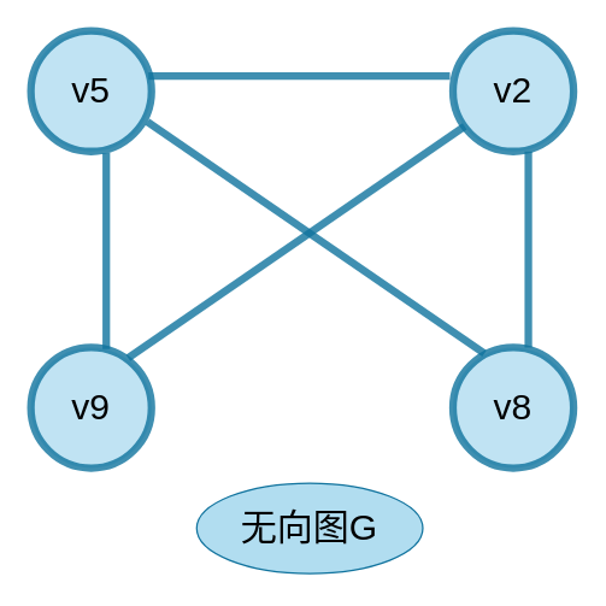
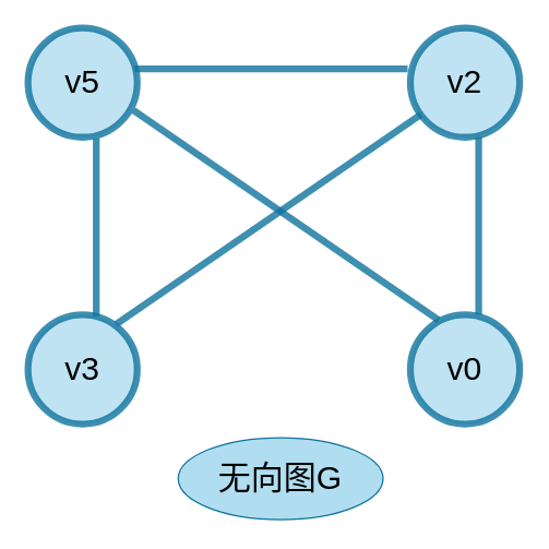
  <mxCell id="0" />
  <mxCell id="1" parent="0" />
  <mxCell id="2" value="&lt;font style=&quot;font-size: 24px;&quot;&gt;v5&lt;/font&gt;" style="ellipse;whiteSpace=wrap;html=1;aspect=fixed;strokeWidth=5;strokeColor=#10739e;shadow=0;opacity=80;snapToPoint=1;fixDash=0;metaEdit=0;backgroundOutline=0;fillColor=#b1ddf0;" parent="1" vertex="1"><mxGeometry x="20" y="20" width="80" height="80" as="geometry" /></mxCell>
- <mxCell id="3" value="&lt;font style=&quot;font-size: 24px;&quot;&gt;v8&lt;/font&gt;" style="ellipse;whiteSpace=wrap;html=1;aspect=fixed;strokeWidth=5;strokeColor=#10739e;shadow=0;opacity=80;snapToPoint=1;fixDash=0;metaEdit=0;backgroundOutline=0;fillColor=#b1ddf0;" parent="1" vertex="1"><mxGeometry x="300" y="230" width="80" height="80" as="geometry" /></mxCell>
- <mxCell id="4" value="&lt;font style=&quot;font-size: 24px;&quot;&gt;v9&lt;/font&gt;" style="ellipse;whiteSpace=wrap;html=1;aspect=fixed;strokeWidth=5;strokeColor=#10739e;shadow=0;opacity=80;snapToPoint=1;fixDash=0;metaEdit=0;backgroundOutline=0;fillColor=#b1ddf0;" parent="1" vertex="1"><mxGeometry x="20" y="230" width="80" height="80" as="geometry" /></mxCell>
+ <mxCell id="3" value="&lt;font style=&quot;font-size: 24px;&quot;&gt;v0&lt;/font&gt;" style="ellipse;whiteSpace=wrap;html=1;aspect=fixed;strokeWidth=5;strokeColor=#10739e;shadow=0;opacity=80;snapToPoint=1;fixDash=0;metaEdit=0;backgroundOutline=0;fillColor=#b1ddf0;" parent="1" vertex="1"><mxGeometry x="300" y="230" width="80" height="80" as="geometry" /></mxCell>
+ <mxCell id="4" value="&lt;font style=&quot;font-size: 24px;&quot;&gt;v3&lt;/font&gt;" style="ellipse;whiteSpace=wrap;html=1;aspect=fixed;strokeWidth=5;strokeColor=#10739e;shadow=0;opacity=80;snapToPoint=1;fixDash=0;metaEdit=0;backgroundOutline=0;fillColor=#b1ddf0;" parent="1" vertex="1"><mxGeometry x="20" y="230" width="80" height="80" as="geometry" /></mxCell>
  <mxCell id="5" value="&lt;font style=&quot;font-size: 24px;&quot;&gt;v2&lt;/font&gt;" style="ellipse;whiteSpace=wrap;html=1;aspect=fixed;strokeWidth=5;strokeColor=#10739e;shadow=0;opacity=80;snapToPoint=1;fixDash=0;metaEdit=0;backgroundOutline=0;fillColor=#b1ddf0;" parent="1" vertex="1"><mxGeometry x="300" y="20" width="80" height="80" as="geometry" /></mxCell>
  <mxCell id="6" value="" style="endArrow=none;html=1;rounded=0;exitX=1;exitY=0.5;exitDx=0;exitDy=0;entryX=0;entryY=0.5;entryDx=0;entryDy=0;strokeWidth=5;strokeColor=#10739e;shadow=0;opacity=80;snapToPoint=1;fixDash=0;metaEdit=0;backgroundOutline=0;endFill=0;startArrow=none;startFill=0;fillColor=#b1ddf0;" parent="1" edge="1"><mxGeometry width="50" height="50" relative="1" as="geometry"><mxPoint x="98" y="50" as="sourcePoint" /><mxPoint x="298" y="50" as="targetPoint" /><Array as="points"><mxPoint x="158" y="50" /></Array></mxGeometry></mxCell>
  <mxCell id="7" value="" style="endArrow=none;html=1;rounded=0;entryX=0;entryY=1;entryDx=0;entryDy=0;strokeWidth=5;strokeColor=#10739e;shadow=0;opacity=80;snapToPoint=1;fixDash=0;metaEdit=0;backgroundOutline=0;endFill=0;fillColor=#b1ddf0;startArrow=none;startFill=0;" parent="1" edge="1"><mxGeometry width="50" height="50" relative="1" as="geometry"><mxPoint x="84.5" y="237" as="sourcePoint" /><mxPoint x="307.716" y="83.284" as="targetPoint" /></mxGeometry></mxCell>
  <mxCell id="8" value="" style="endArrow=none;html=1;rounded=0;exitX=1;exitY=1;exitDx=0;exitDy=0;strokeWidth=5;strokeColor=#10739e;shadow=0;opacity=80;snapToPoint=1;fixDash=0;metaEdit=0;backgroundOutline=0;endFill=0;fillColor=#b1ddf0;startArrow=none;startFill=0;" parent="1" edge="1"><mxGeometry width="50" height="50" relative="1" as="geometry"><mxPoint x="97.284" y="80.284" as="sourcePoint" /><mxPoint x="320.833" y="234" as="targetPoint" /></mxGeometry></mxCell>
  <mxCell id="9" value="" style="endArrow=none;html=1;rounded=0;exitX=0.5;exitY=1;exitDx=0;exitDy=0;entryX=0.5;entryY=0;entryDx=0;entryDy=0;strokeWidth=5;strokeColor=#10739e;shadow=0;opacity=80;snapToPoint=1;fixDash=0;metaEdit=0;backgroundOutline=0;endFill=0;startArrow=none;startFill=0;fillColor=#b1ddf0;" parent="1" edge="1"><mxGeometry width="50" height="50" relative="1" as="geometry"><mxPoint x="70" y="101" as="sourcePoint" /><mxPoint x="70" y="231" as="targetPoint" /></mxGeometry></mxCell>
  <mxCell id="10" value="" style="endArrow=none;html=1;rounded=0;exitX=0.5;exitY=1;exitDx=0;exitDy=0;strokeWidth=5;strokeColor=#10739e;shadow=0;opacity=80;snapToPoint=1;fixDash=0;metaEdit=0;backgroundOutline=0;endFill=0;startArrow=none;startFill=0;fillColor=#b1ddf0;" parent="1" edge="1"><mxGeometry width="50" height="50" relative="1" as="geometry"><mxPoint x="350" y="100" as="sourcePoint" /><mxPoint x="350" y="230" as="targetPoint" /></mxGeometry></mxCell>
  <mxCell id="11" value="&lt;font style=&quot;font-size: 24px;&quot;&gt;无向图G&lt;/font&gt;" style="ellipse;whiteSpace=wrap;html=1;fillColor=#b1ddf0;strokeColor=#10739e;" parent="1" vertex="1"><mxGeometry x="130" y="320" width="150" height="60" as="geometry" /></mxCell>
